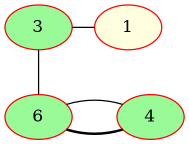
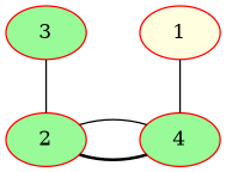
  graph {
    node [color=red fillcolor=palegreen style=filled]
    edge [style=solid]
    3
    1 [fillcolor=lightyellow]
-   2 [label=6]
+   2
    4
    subgraph sub_1 {
      rank=same
      3
      1
    }
    subgraph sub_2 {
      rank=max
      2
      4
    }
-   3 -- 1
+   4 -- 1
    3 -- 2 [weight=3]
    2 -- 4 [minlen=2 style=bold]
    2 -- 4
  }
